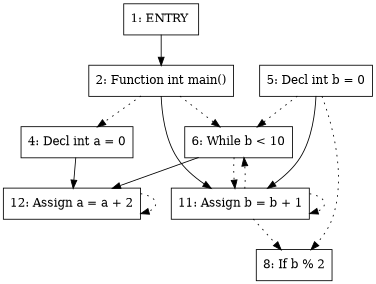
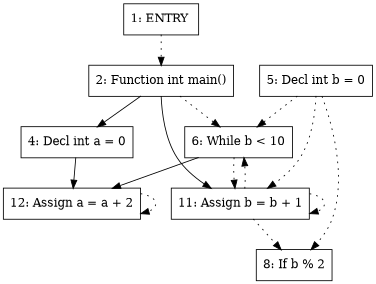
  digraph {
    node [shape=record]
    edge [style=dotted]
    n1 [label="{1: ENTRY\ }"]
    n2 [label="{2: Function\ int\ main()}"]
    n3 [label="{4: Decl\ int\ a\ =\ 0}"]
    n4 [label="{6: While\ b\ \<\ 10}"]
    n5 [label="{11: Assign\ b\ =\ b\ +\ 1}"]
    n6 [label="{12: Assign\ a\ =\ a\ +\ 2}"]
    n7 [label="{5: Decl\ int\ b\ =\ 0}"]
    n8 [label="{8: If\ b\ %\ 2}"]
-   n1 -> n2 [style=""]
-   n2 -> n3
+   n1 -> n2
+   n2 -> n3 [style=""]
    n2 -> n4
    n2 -> n5 [style=""]
    n3 -> n6 [style=solid]
    n4 -> n5
    n4 -> n6 [style=""]
    n5 -> n4
    n5 -> n5
    n5 -> n8
    n6 -> n6
    n7 -> n4
-   n7 -> n5 [style=solid]
+   n7 -> n5
    n7 -> n8
  }
